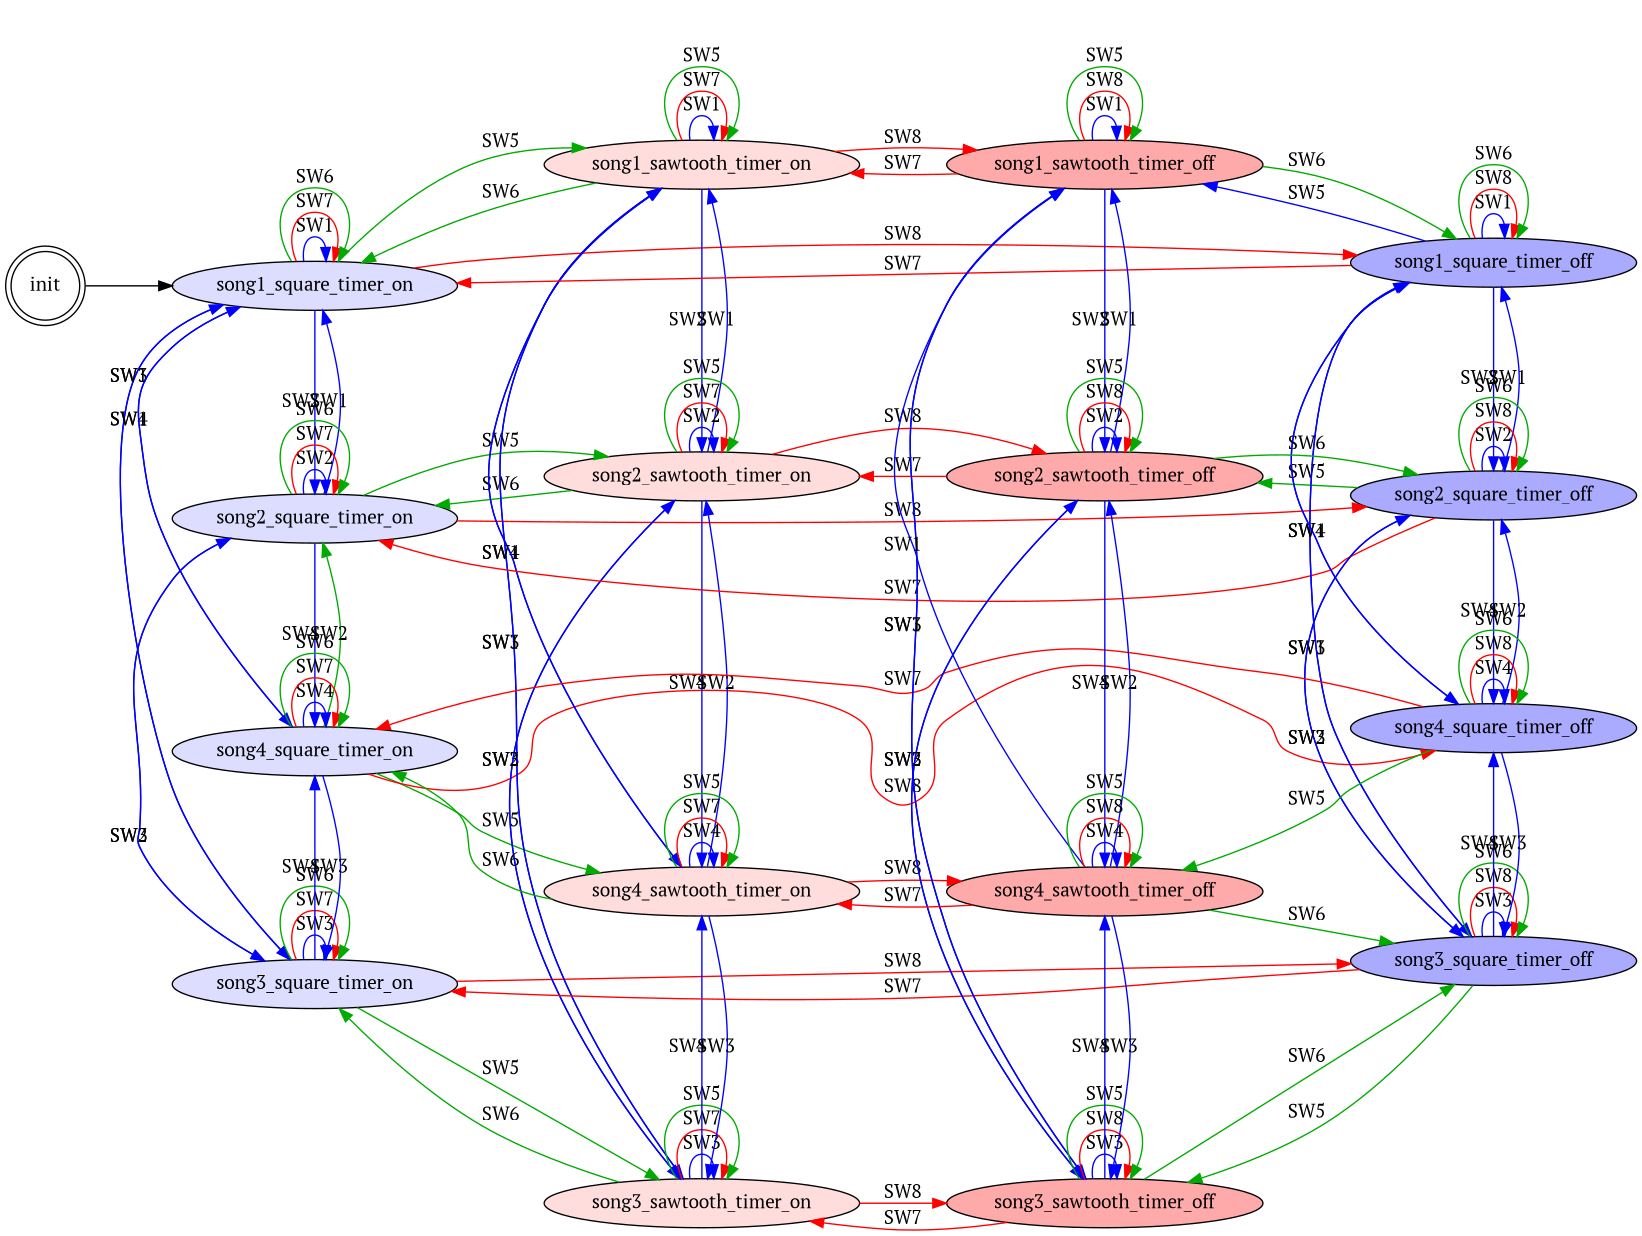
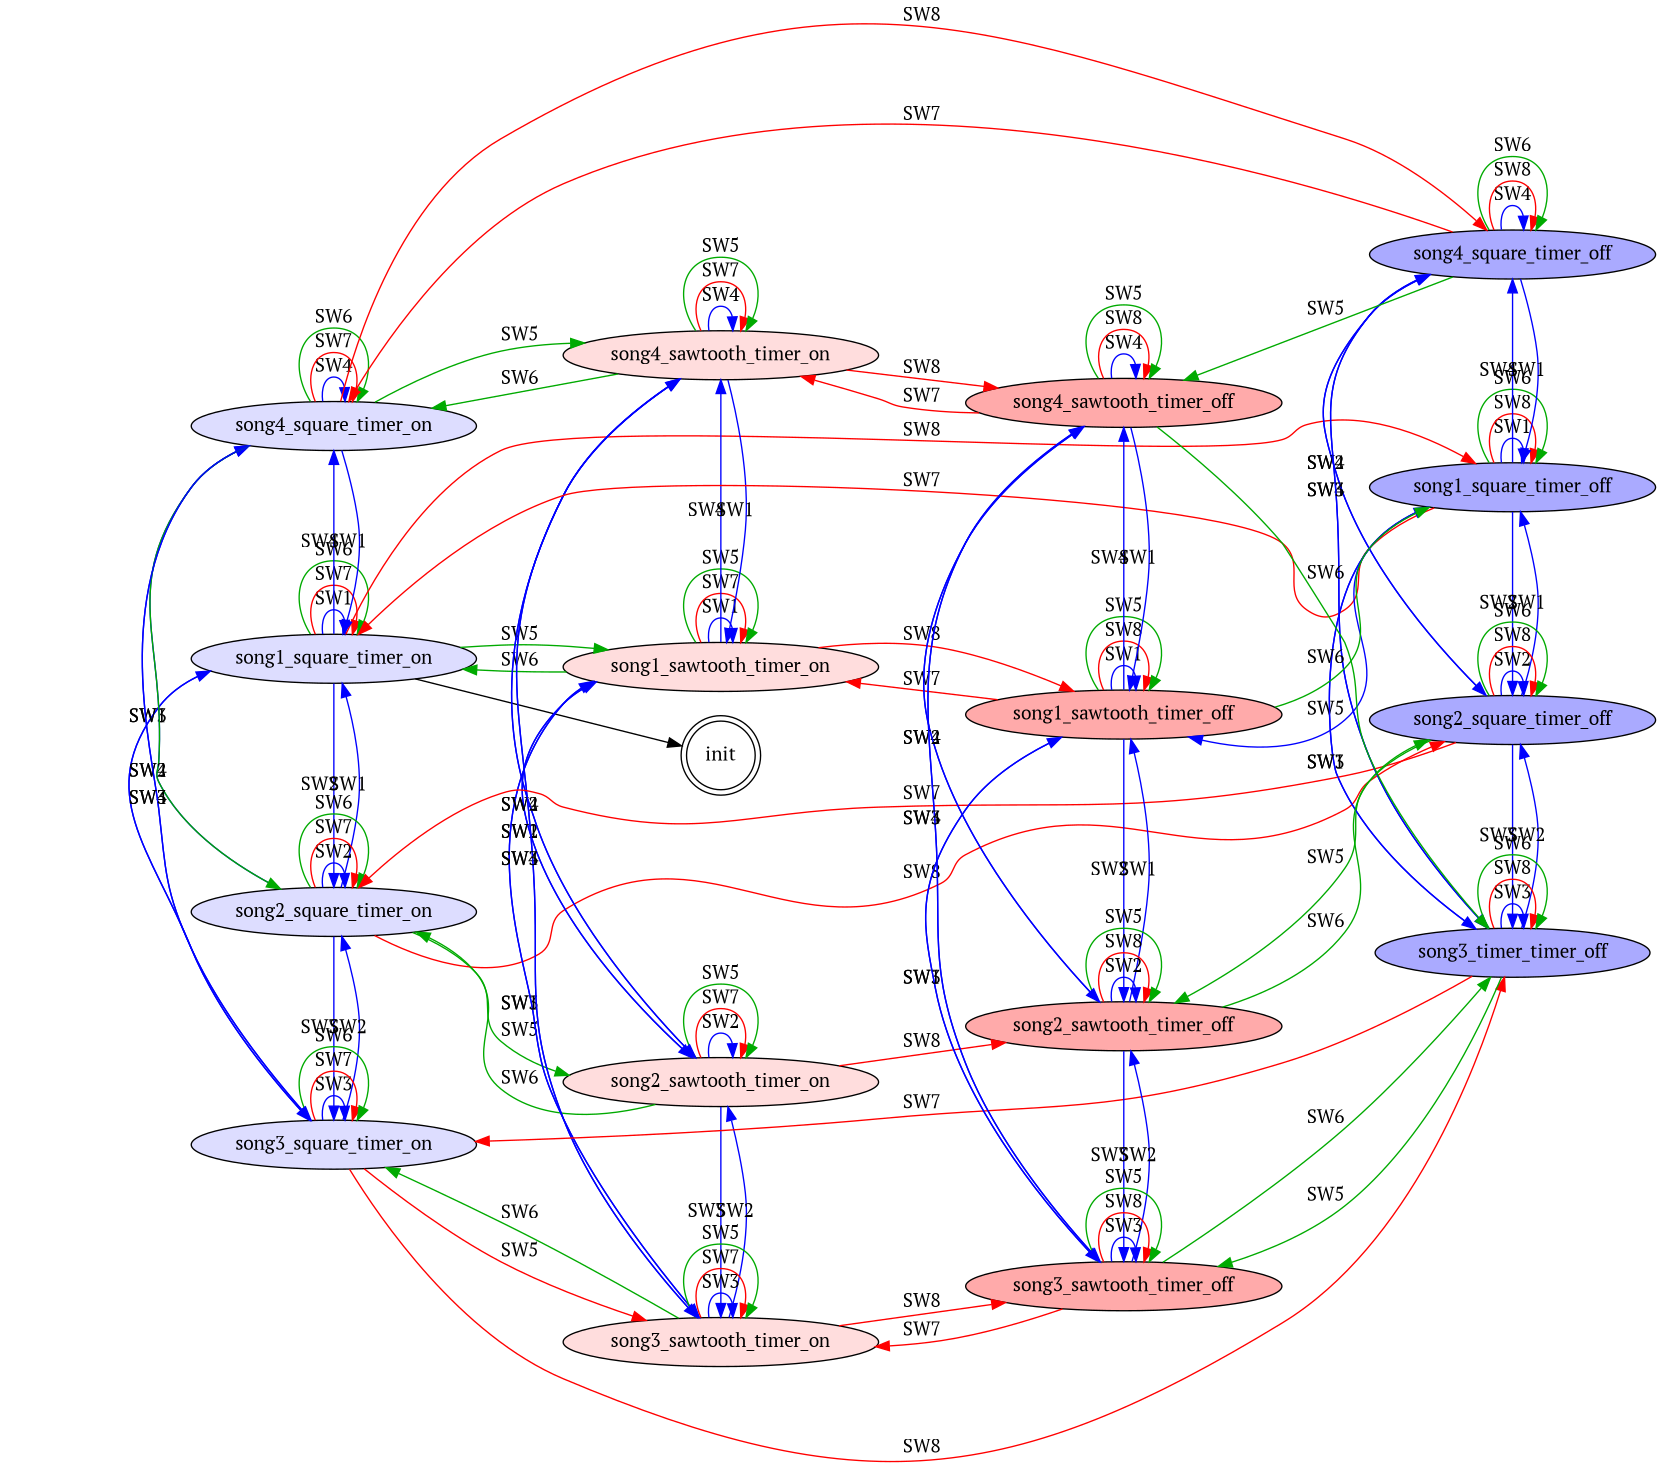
  digraph {
    fontname="PT Serif"
    rankdir=LR
    node [fillcolor="#ddddff" fontname="PT Serif" shape=ellipse style=filled]
    edge [color=blue fontname="PT Serif"]
    song1_square_timer_on
    song2_square_timer_on
    song3_square_timer_on
    song4_square_timer_on
    song1_sawtooth_timer_on [fillcolor="#ffdddd"]
    song2_sawtooth_timer_on [fillcolor="#ffdddd"]
    song3_sawtooth_timer_on [fillcolor="#ffdddd"]
    song4_sawtooth_timer_on [fillcolor="#ffdddd"]
    song1_square_timer_off [fillcolor="#aaaaff"]
    song2_square_timer_off [fillcolor="#aaaaff"]
-   song3_square_timer_off [fillcolor="#aaaaff"]
+   song3_square_timer_off [fillcolor="#aaaaff" label=song3_timer_timer_off]
    song4_square_timer_off [fillcolor="#aaaaff"]
    song1_sawtooth_timer_off [fillcolor="#ffaaaa"]
    song2_sawtooth_timer_off [fillcolor="#ffaaaa"]
    song3_sawtooth_timer_off [fillcolor="#ffaaaa"]
    song4_sawtooth_timer_off [fillcolor="#ffaaaa"]
    init [shape=doublecircle fillcolor="" style=""]
    subgraph sub_1 {
      rank=same
      song1_square_timer_on
      song2_square_timer_on
      song3_square_timer_on
      song4_square_timer_on
    }
    subgraph sub_2 {
      rank=same
      song1_sawtooth_timer_on
      song2_sawtooth_timer_on
      song3_sawtooth_timer_on
      song4_sawtooth_timer_on
    }
    subgraph sub_3 {
      rank=same
      song1_square_timer_off
      song2_square_timer_off
      song3_square_timer_off
      song4_square_timer_off
    }
    subgraph sub_4 {
      rank=same
      song1_sawtooth_timer_off
      song2_sawtooth_timer_off
      song3_sawtooth_timer_off
      song4_sawtooth_timer_off
    }
    song1_square_timer_on -> song1_square_timer_on [label=SW1]
    song1_square_timer_on -> song1_square_timer_on [color=red label=SW7]
    song1_square_timer_on -> song1_square_timer_on [color="#00aa00" label=SW6]
    song1_square_timer_on -> song2_square_timer_on [label=SW2]
    song1_square_timer_on -> song3_square_timer_on [label=SW3]
    song1_square_timer_on -> song4_square_timer_on [label=SW4]
    song1_square_timer_on -> song1_sawtooth_timer_on [color="#00aa00" label=SW5]
    song1_square_timer_on -> song1_square_timer_off [color=red label=SW8]
    song2_square_timer_on -> song1_square_timer_on [label=SW1]
    song2_square_timer_on -> song2_square_timer_on [label=SW2]
    song2_square_timer_on -> song2_square_timer_on [color=red label=SW7]
    song2_square_timer_on -> song2_square_timer_on [color="#00aa00" label=SW6]
    song2_square_timer_on -> song3_square_timer_on [label=SW3]
    song2_square_timer_on -> song4_square_timer_on [label=SW4]
    song2_square_timer_on -> song2_sawtooth_timer_on [color="#00aa00" label=SW5]
    song2_square_timer_on -> song2_square_timer_off [color=red label=SW8]
    song3_square_timer_on -> song1_square_timer_on [label=SW1]
    song3_square_timer_on -> song2_square_timer_on [label=SW2]
    song3_square_timer_on -> song3_square_timer_on [label=SW3]
    song3_square_timer_on -> song3_square_timer_on [color=red label=SW7]
    song3_square_timer_on -> song3_square_timer_on [color="#00aa00" label=SW6]
    song3_square_timer_on -> song4_square_timer_on [label=SW4]
-   song3_square_timer_on -> song3_sawtooth_timer_on [color="#00aa00" label=SW5]
+   song3_square_timer_on -> song3_sawtooth_timer_on [color=red label=SW5]
    song3_square_timer_on -> song3_square_timer_off [color=red label=SW8]
    song4_square_timer_on -> song1_square_timer_on [label=SW1]
    song4_square_timer_on -> song2_square_timer_on [color="#00aa00" label=SW2]
    song4_square_timer_on -> song3_square_timer_on [label=SW3]
    song4_square_timer_on -> song4_square_timer_on [label=SW4]
    song4_square_timer_on -> song4_square_timer_on [color=red label=SW7]
    song4_square_timer_on -> song4_square_timer_on [color="#00aa00" label=SW6]
    song4_square_timer_on -> song4_sawtooth_timer_on [color="#00aa00" label=SW5]
    song4_square_timer_on -> song4_square_timer_off [color=red label=SW8]
    song1_sawtooth_timer_on -> song1_square_timer_on [color="#00aa00" label=SW6]
    song1_sawtooth_timer_on -> song1_sawtooth_timer_on [label=SW1]
    song1_sawtooth_timer_on -> song1_sawtooth_timer_on [color=red label=SW7]
    song1_sawtooth_timer_on -> song1_sawtooth_timer_on [color="#00aa00" label=SW5]
    song1_sawtooth_timer_on -> song2_sawtooth_timer_on [label=SW2]
    song1_sawtooth_timer_on -> song3_sawtooth_timer_on [label=SW3]
    song1_sawtooth_timer_on -> song4_sawtooth_timer_on [label=SW4]
    song1_sawtooth_timer_on -> song1_sawtooth_timer_off [color=red label=SW8]
    song2_sawtooth_timer_on -> song2_square_timer_on [color="#00aa00" label=SW6]
    song2_sawtooth_timer_on -> song1_sawtooth_timer_on [label=SW1]
    song2_sawtooth_timer_on -> song2_sawtooth_timer_on [label=SW2]
    song2_sawtooth_timer_on -> song2_sawtooth_timer_on [color=red label=SW7]
    song2_sawtooth_timer_on -> song2_sawtooth_timer_on [color="#00aa00" label=SW5]
    song2_sawtooth_timer_on -> song3_sawtooth_timer_on [label=SW3]
    song2_sawtooth_timer_on -> song4_sawtooth_timer_on [label=SW4]
    song2_sawtooth_timer_on -> song2_sawtooth_timer_off [color=red label=SW8]
    song3_sawtooth_timer_on -> song3_square_timer_on [color="#00aa00" label=SW6]
    song3_sawtooth_timer_on -> song1_sawtooth_timer_on [label=SW1]
    song3_sawtooth_timer_on -> song2_sawtooth_timer_on [label=SW2]
    song3_sawtooth_timer_on -> song3_sawtooth_timer_on [label=SW3]
    song3_sawtooth_timer_on -> song3_sawtooth_timer_on [color=red label=SW7]
    song3_sawtooth_timer_on -> song3_sawtooth_timer_on [color="#00aa00" label=SW5]
    song3_sawtooth_timer_on -> song4_sawtooth_timer_on [label=SW4]
    song3_sawtooth_timer_on -> song3_sawtooth_timer_off [color=red label=SW8]
    song4_sawtooth_timer_on -> song4_square_timer_on [color="#00aa00" label=SW6]
    song4_sawtooth_timer_on -> song1_sawtooth_timer_on [label=SW1]
    song4_sawtooth_timer_on -> song2_sawtooth_timer_on [label=SW2]
    song4_sawtooth_timer_on -> song3_sawtooth_timer_on [label=SW3]
    song4_sawtooth_timer_on -> song4_sawtooth_timer_on [label=SW4]
    song4_sawtooth_timer_on -> song4_sawtooth_timer_on [color=red label=SW7]
    song4_sawtooth_timer_on -> song4_sawtooth_timer_on [color="#00aa00" label=SW5]
    song4_sawtooth_timer_on -> song4_sawtooth_timer_off [color=red label=SW8]
    song1_square_timer_off -> song1_square_timer_on [color=red label=SW7]
    song1_square_timer_off -> song1_square_timer_off [label=SW1]
    song1_square_timer_off -> song1_square_timer_off [color=red label=SW8]
    song1_square_timer_off -> song1_square_timer_off [color="#00aa00" label=SW6]
    song1_square_timer_off -> song2_square_timer_off [label=SW2]
    song1_square_timer_off -> song3_square_timer_off [label=SW3]
    song1_square_timer_off -> song4_square_timer_off [label=SW4]
    song1_square_timer_off -> song1_sawtooth_timer_off [label=SW5]
    song2_square_timer_off -> song2_square_timer_on [color=red label=SW7]
    song2_square_timer_off -> song1_square_timer_off [label=SW1]
    song2_square_timer_off -> song2_square_timer_off [label=SW2]
    song2_square_timer_off -> song2_square_timer_off [color=red label=SW8]
    song2_square_timer_off -> song2_square_timer_off [color="#00aa00" label=SW6]
    song2_square_timer_off -> song3_square_timer_off [label=SW3]
    song2_square_timer_off -> song4_square_timer_off [label=SW4]
    song2_square_timer_off -> song2_sawtooth_timer_off [color="#00aa00" label=SW5]
    song3_square_timer_off -> song3_square_timer_on [color=red label=SW7]
    song3_square_timer_off -> song1_square_timer_off [label=SW1]
    song3_square_timer_off -> song2_square_timer_off [label=SW2]
    song3_square_timer_off -> song3_square_timer_off [label=SW3]
    song3_square_timer_off -> song3_square_timer_off [color=red label=SW8]
    song3_square_timer_off -> song3_square_timer_off [color="#00aa00" label=SW6]
    song3_square_timer_off -> song4_square_timer_off [label=SW4]
    song3_square_timer_off -> song3_sawtooth_timer_off [color="#00aa00" label=SW5]
    song4_square_timer_off -> song4_square_timer_on [color=red label=SW7]
    song4_square_timer_off -> song1_square_timer_off [label=SW1]
    song4_square_timer_off -> song2_square_timer_off [label=SW2]
    song4_square_timer_off -> song3_square_timer_off [label=SW3]
    song4_square_timer_off -> song4_square_timer_off [label=SW4]
    song4_square_timer_off -> song4_square_timer_off [color=red label=SW8]
    song4_square_timer_off -> song4_square_timer_off [color="#00aa00" label=SW6]
    song4_square_timer_off -> song4_sawtooth_timer_off [color="#00aa00" label=SW5]
    song1_sawtooth_timer_off -> song1_sawtooth_timer_on [color=red label=SW7]
    song1_sawtooth_timer_off -> song1_square_timer_off [color="#00aa00" label=SW6]
    song1_sawtooth_timer_off -> song1_sawtooth_timer_off [label=SW1]
    song1_sawtooth_timer_off -> song1_sawtooth_timer_off [color=red label=SW8]
    song1_sawtooth_timer_off -> song1_sawtooth_timer_off [color="#00aa00" label=SW5]
    song1_sawtooth_timer_off -> song2_sawtooth_timer_off [label=SW2]
    song1_sawtooth_timer_off -> song3_sawtooth_timer_off [label=SW3]
-   song2_sawtooth_timer_off -> song2_sawtooth_timer_on [color=red label=SW7]
+   song1_sawtooth_timer_off -> song4_sawtooth_timer_off [label=SW4]
    song2_sawtooth_timer_off -> song2_square_timer_off [color="#00aa00" label=SW6]
    song2_sawtooth_timer_off -> song1_sawtooth_timer_off [label=SW1]
    song2_sawtooth_timer_off -> song2_sawtooth_timer_off [label=SW2]
    song2_sawtooth_timer_off -> song2_sawtooth_timer_off [color=red label=SW8]
    song2_sawtooth_timer_off -> song2_sawtooth_timer_off [color="#00aa00" label=SW5]
    song2_sawtooth_timer_off -> song3_sawtooth_timer_off [label=SW3]
    song2_sawtooth_timer_off -> song4_sawtooth_timer_off [label=SW4]
    song3_sawtooth_timer_off -> song3_sawtooth_timer_on [color=red label=SW7]
    song3_sawtooth_timer_off -> song3_square_timer_off [color="#00aa00" label=SW6]
    song3_sawtooth_timer_off -> song1_sawtooth_timer_off [label=SW1]
    song3_sawtooth_timer_off -> song2_sawtooth_timer_off [label=SW2]
    song3_sawtooth_timer_off -> song3_sawtooth_timer_off [label=SW3]
    song3_sawtooth_timer_off -> song3_sawtooth_timer_off [color=red label=SW8]
    song3_sawtooth_timer_off -> song3_sawtooth_timer_off [color="#00aa00" label=SW5]
    song3_sawtooth_timer_off -> song4_sawtooth_timer_off [label=SW4]
    song4_sawtooth_timer_off -> song4_sawtooth_timer_on [color=red label=SW7]
    song4_sawtooth_timer_off -> song3_square_timer_off [color="#00aa00" label=SW6]
    song4_sawtooth_timer_off -> song1_sawtooth_timer_off [label=SW1]
    song4_sawtooth_timer_off -> song2_sawtooth_timer_off [label=SW2]
    song4_sawtooth_timer_off -> song3_sawtooth_timer_off [label=SW3]
    song4_sawtooth_timer_off -> song4_sawtooth_timer_off [label=SW4]
    song4_sawtooth_timer_off -> song4_sawtooth_timer_off [color=red label=SW8]
    song4_sawtooth_timer_off -> song4_sawtooth_timer_off [color="#00aa00" label=SW5]
-   init -> song1_square_timer_on [color=""]
+   song1_square_timer_on -> init [color=""]
  }
